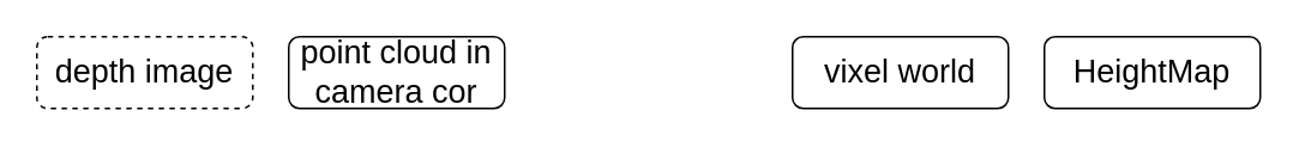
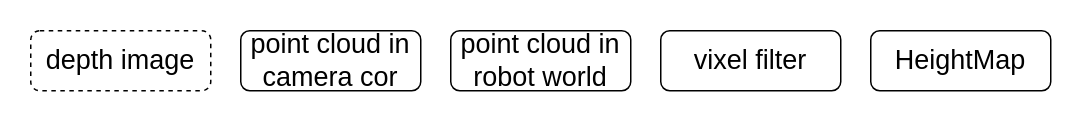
  <mxCell id="0" />
  <mxCell id="1" parent="0" />
  <mxCell id="2" value="depth image" style="rounded=1;whiteSpace=wrap;html=1;fontSize=18;dashed=1;" parent="1" vertex="1"><mxGeometry x="20" y="20" width="120" height="40" as="geometry" /></mxCell>
  <mxCell id="3" value="point cloud in camera cor" style="rounded=1;whiteSpace=wrap;html=1;fontSize=18;" parent="1" vertex="1"><mxGeometry x="160" y="20" width="120" height="40" as="geometry" /></mxCell>
- <mxCell id="5" value="vixel world" style="rounded=1;whiteSpace=wrap;html=1;fontSize=18;" parent="1" vertex="1"><mxGeometry x="440" y="20" width="120" height="40" as="geometry" /></mxCell>
+ <mxCell id="4" value="point cloud in robot world" style="rounded=1;whiteSpace=wrap;html=1;fontSize=18;" parent="1" vertex="1"><mxGeometry x="300" y="20" width="120" height="40" as="geometry" /></mxCell>
+ <mxCell id="5" value="vixel filter" style="rounded=1;whiteSpace=wrap;html=1;fontSize=18;" parent="1" vertex="1"><mxGeometry x="440" y="20" width="120" height="40" as="geometry" /></mxCell>
  <mxCell id="6" value="HeightMap" style="rounded=1;whiteSpace=wrap;html=1;fontSize=18;" parent="1" vertex="1"><mxGeometry x="580" y="20" width="120" height="40" as="geometry" /></mxCell>
